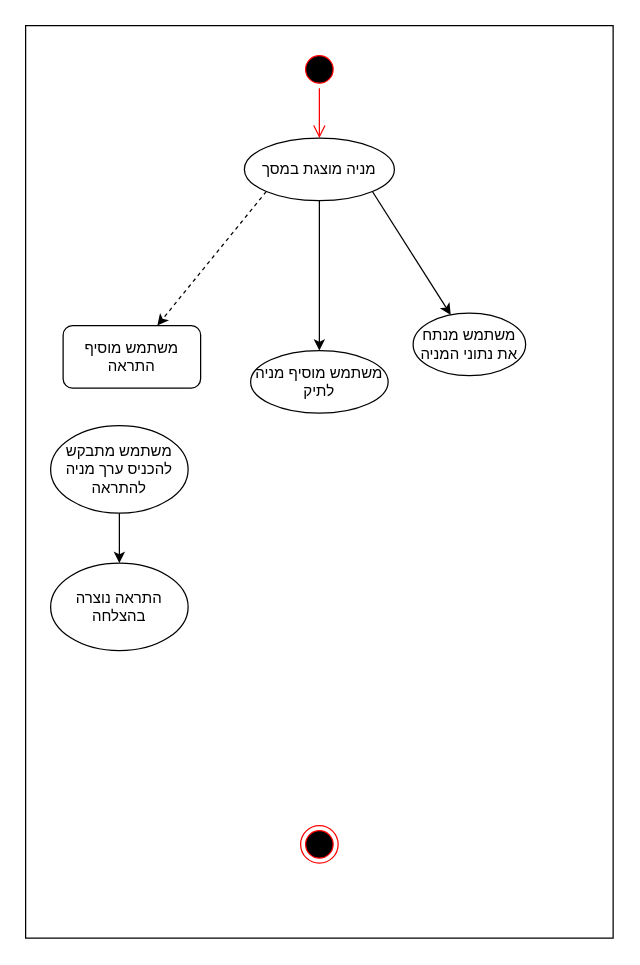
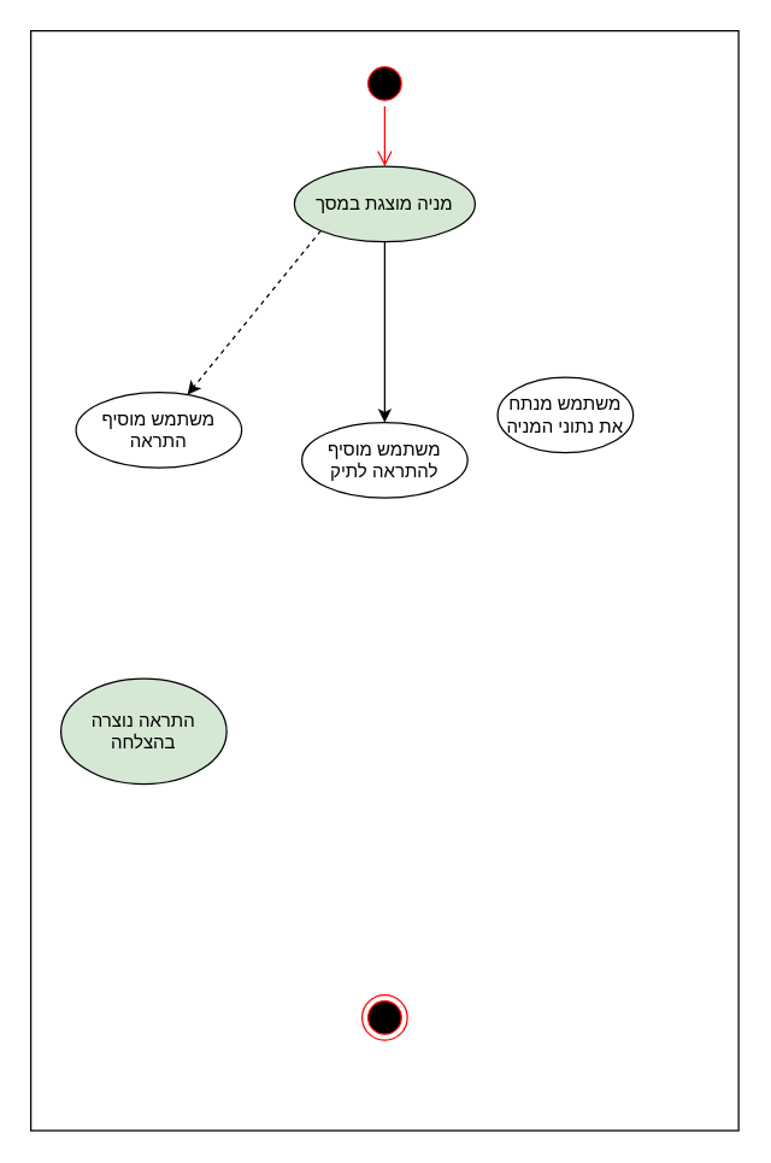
  <mxCell id="0" />
  <mxCell id="1" parent="0" />
  <mxCell id="2" value="" style="html=1;dashed=0;whitespace=wrap;" vertex="1" parent="1"><mxGeometry x="20" y="20" width="470" height="730" as="geometry" /></mxCell>
  <mxCell id="3" value="" style="ellipse;html=1;shape=startState;fillColor=#000000;strokeColor=#ff0000;" vertex="1" parent="1"><mxGeometry x="240" y="40" width="30" height="30" as="geometry" /></mxCell>
  <mxCell id="4" value="" style="edgeStyle=orthogonalEdgeStyle;html=1;verticalAlign=bottom;endArrow=open;endSize=8;strokeColor=#ff0000;entryX=0.5;entryY=0;entryDx=0;entryDy=0;" edge="1" parent="1" source="3" target="9"><mxGeometry relative="1" as="geometry"><mxPoint x="205" y="140" as="targetPoint" /></mxGeometry></mxCell>
  <mxCell id="5" value="" style="ellipse;html=1;shape=endState;fillColor=#000000;strokeColor=#ff0000;" vertex="1" parent="1"><mxGeometry x="240" y="660" width="30" height="30" as="geometry" /></mxCell>
  <mxCell id="6" style="edgeStyle=none;html=1;exitX=0;exitY=1;exitDx=0;exitDy=0;dashed=1;" edge="1" parent="1" source="9" target="10"><mxGeometry relative="1" as="geometry" /></mxCell>
- <mxCell id="7" style="edgeStyle=none;html=1;exitX=1;exitY=1;exitDx=0;exitDy=0;" edge="1" parent="1" source="9" target="12"><mxGeometry relative="1" as="geometry" /></mxCell>
  <mxCell id="8" style="edgeStyle=none;html=1;exitX=0.5;exitY=1;exitDx=0;exitDy=0;" edge="1" parent="1" source="9" target="11"><mxGeometry relative="1" as="geometry" /></mxCell>
- <mxCell id="9" value="מניה מוצגת במסך" style="ellipse;whiteSpace=wrap;html=1;" vertex="1" parent="1"><mxGeometry x="195" y="110" width="120" height="50" as="geometry" /></mxCell>
- <mxCell id="10" value="משתמש מוסיף התראה" style="whiteSpace=wrap;html=1;rounded=1;" vertex="1" parent="1"><mxGeometry x="50" y="260" width="110" height="50" as="geometry" /></mxCell>
- <mxCell id="11" value="משתמש מוסיף מניה לתיק" style="ellipse;whiteSpace=wrap;html=1;" vertex="1" parent="1"><mxGeometry x="200" y="280" width="110" height="50" as="geometry" /></mxCell>
+ <mxCell id="9" value="מניה מוצגת במסך" style="ellipse;whiteSpace=wrap;html=1;fillColor=#d5e8d4;" vertex="1" parent="1"><mxGeometry x="195" y="110" width="120" height="50" as="geometry" /></mxCell>
+ <mxCell id="10" value="משתמש מוסיף התראה" style="ellipse;whiteSpace=wrap;html=1;" vertex="1" parent="1"><mxGeometry x="50" y="260" width="110" height="50" as="geometry" /></mxCell>
+ <mxCell id="11" value="משתמש מוסיף להתראה לתיק" style="ellipse;whiteSpace=wrap;html=1;" vertex="1" parent="1"><mxGeometry x="200" y="280" width="110" height="50" as="geometry" /></mxCell>
  <mxCell id="12" value="משתמש מנתח את נתוני המניה" style="ellipse;whiteSpace=wrap;html=1;" vertex="1" parent="1"><mxGeometry x="330" y="250" width="90" height="50" as="geometry" /></mxCell>
- <mxCell id="13" style="edgeStyle=none;html=1;exitX=0.5;exitY=1;exitDx=0;exitDy=0;" edge="1" parent="1" source="14" target="15"><mxGeometry relative="1" as="geometry" /></mxCell>
- <mxCell id="14" value="משתמש מתבקש להכניס ערך מניה להתראה" style="ellipse;whiteSpace=wrap;html=1;" vertex="1" parent="1"><mxGeometry x="40" y="340" width="110" height="70" as="geometry" /></mxCell>
- <mxCell id="15" value="התראה נוצרה בהצלחה" style="ellipse;whiteSpace=wrap;html=1;" vertex="1" parent="1"><mxGeometry x="40" y="450" width="110" height="70" as="geometry" /></mxCell>
+ <mxCell id="15" value="התראה נוצרה בהצלחה" style="ellipse;whiteSpace=wrap;html=1;fillColor=#d5e8d4;" vertex="1" parent="1"><mxGeometry x="40" y="450" width="110" height="70" as="geometry" /></mxCell>
